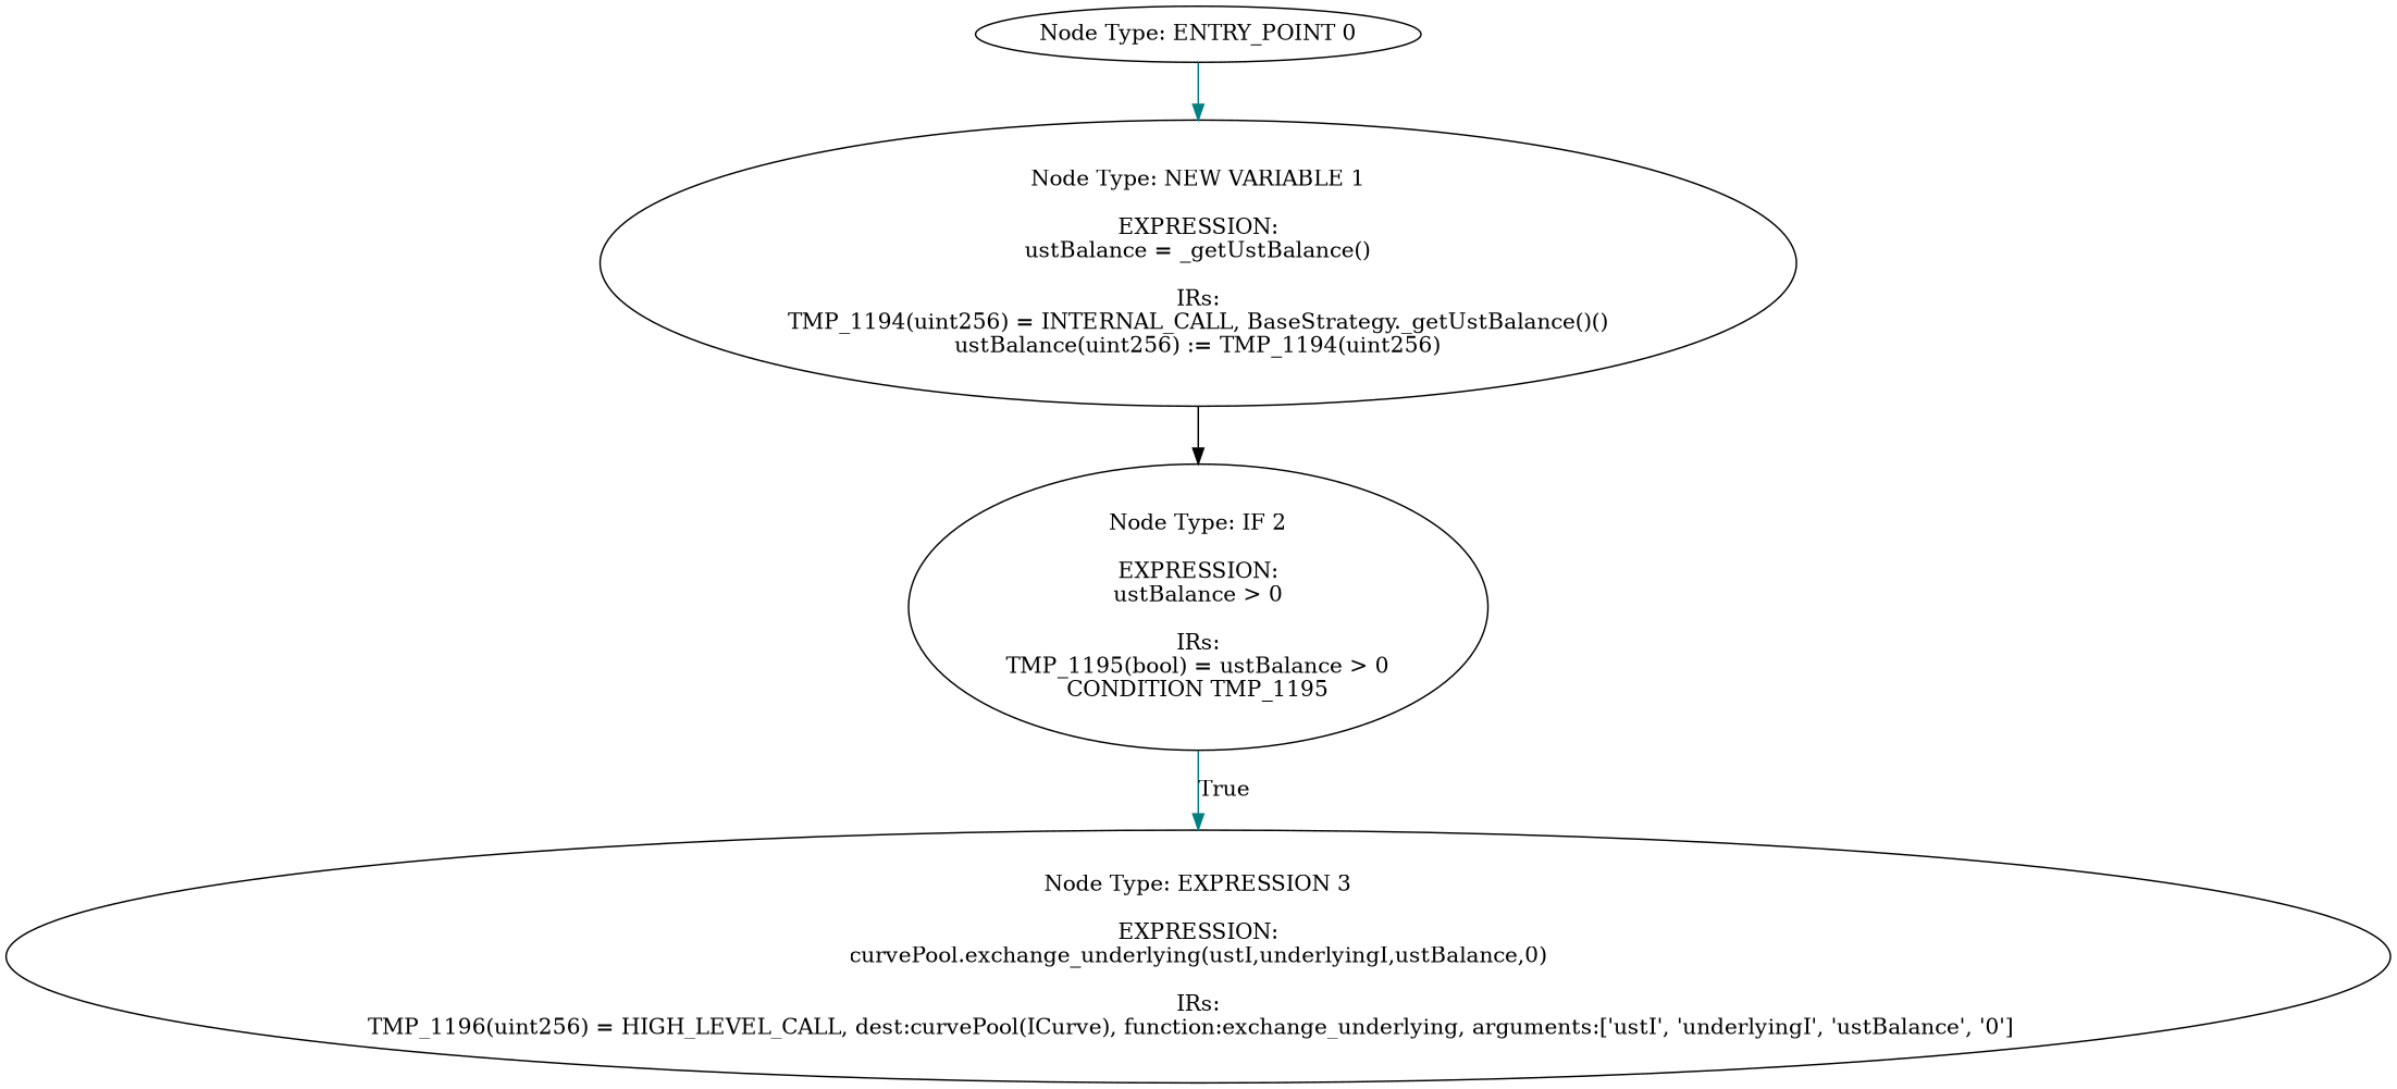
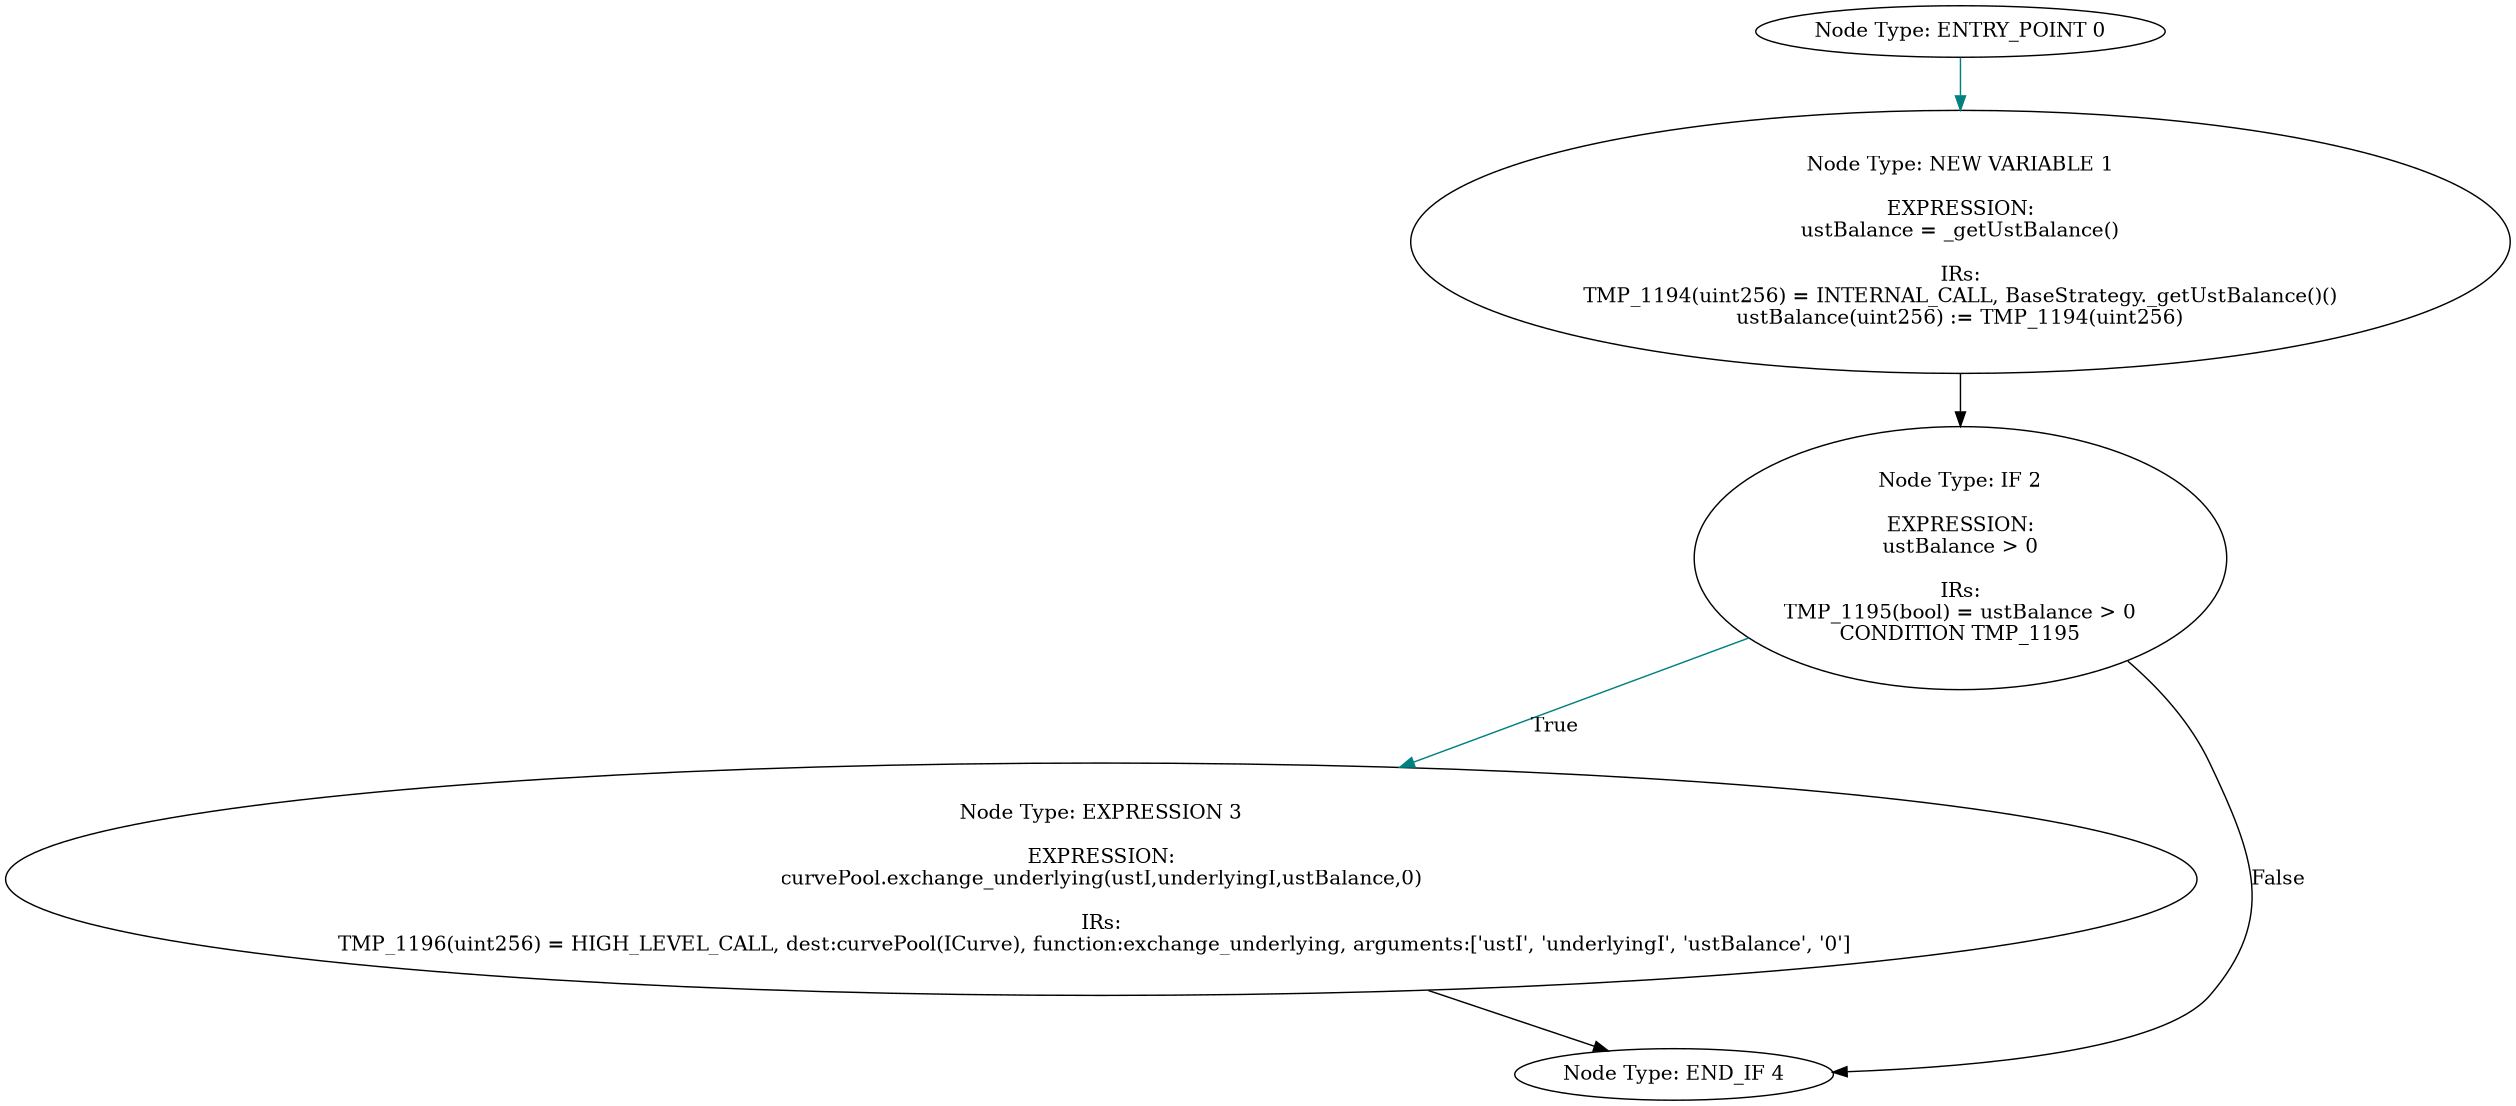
  digraph {
    fontname="DejaVu Serif"
    node [fontname="DejaVu Serif"]
    edge [color=black fontname="DejaVu Serif"]
    n1 [label="Node Type: ENTRY_POINT 0\n"]
    n2 [label="Node Type: NEW VARIABLE 1\n\nEXPRESSION:\nustBalance = _getUstBalance()\n\nIRs:\nTMP_1194(uint256) = INTERNAL_CALL, BaseStrategy._getUstBalance()()\nustBalance(uint256) := TMP_1194(uint256)"]
    n3 [label="Node Type: IF 2\n\nEXPRESSION:\nustBalance > 0\n\nIRs:\nTMP_1195(bool) = ustBalance > 0\nCONDITION TMP_1195"]
    n4 [label="Node Type: EXPRESSION 3\n\nEXPRESSION:\ncurvePool.exchange_underlying(ustI,underlyingI,ustBalance,0)\n\nIRs:\nTMP_1196(uint256) = HIGH_LEVEL_CALL, dest:curvePool(ICurve), function:exchange_underlying, arguments:['ustI', 'underlyingI', 'ustBalance', '0']  "]
+   n5 [label="Node Type: END_IF 4\n"]
    n1 -> n2 [color=teal]
    n2 -> n3
    n3 -> n4 [label=True color=teal]
+   n3 -> n5 [label=False]
+   n4 -> n5
  }
